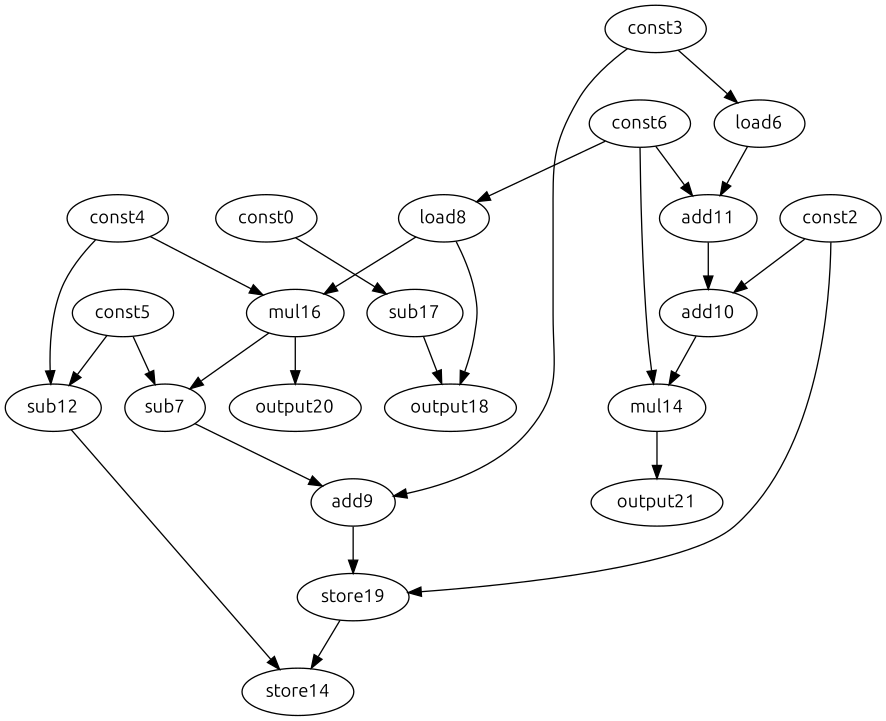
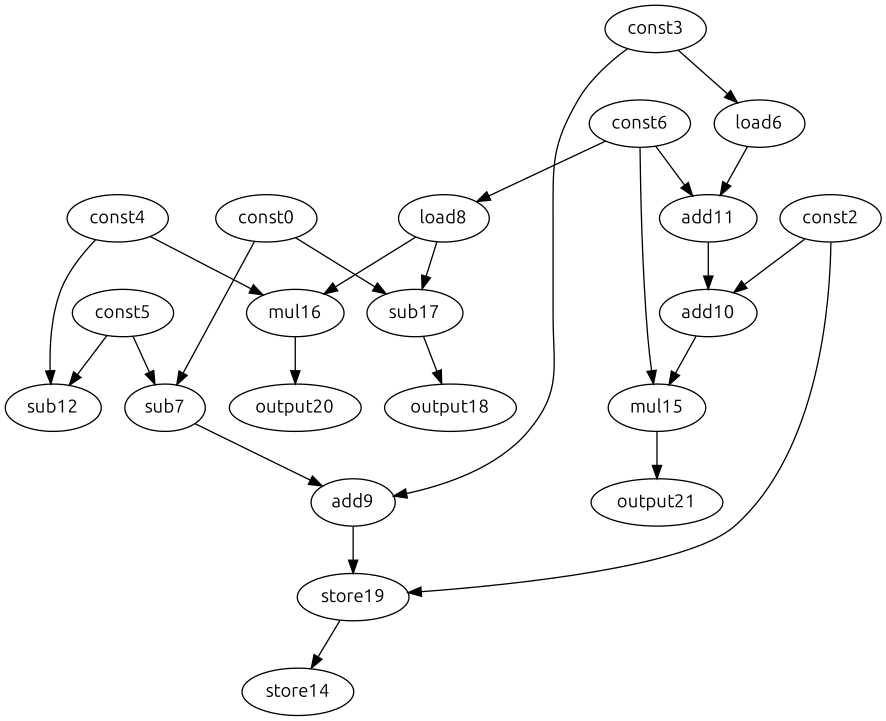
  digraph {
    fontname=Ubuntu
    node [fontname=Ubuntu opcode=const]
    edge [fontname=Ubuntu operand=0]
    sub7 [opcode=sub]
    const0
    sub17 [opcode=sub]
    add9 [opcode=add]
    output18 [opcode=output]
    n6 [label=const6]
    load8 [opcode=load]
    add11 [opcode=add]
-   mul15 [opcode=mul label=mul14]
+   mul15 [opcode=mul]
    mul16 [opcode=mul]
    n11 [label=add10 opcode=add]
    output21 [opcode=output]
    const2
    store19 [opcode=store]
    store14 [opcode=store]
    load6 [opcode=load]
    const3
    sub12 [opcode=sub]
    const4
    output20 [opcode=output]
    const5
    sub7 -> add9 [operand=1]
-   mul16 -> sub7
+   const0 -> sub7
    const0 -> sub17
    sub17 -> output18
    add9 -> store19
    n6 -> load8
    n6 -> add11
    n6 -> mul15
-   load8 -> output18 [operand=1]
+   load8 -> sub17 [operand=1]
    load8 -> mul16
    add11 -> n11 [operand=1]
    mul15 -> output21
    mul16 -> output20
    n11 -> mul15 [operand=1]
    const2 -> n11
    const2 -> store19 [operand=1]
    store19 -> store14
    load6 -> add11 [operand=1]
    const3 -> add9
    const3 -> load6
-   sub12 -> store14 [operand=1]
    const4 -> mul16 [operand=1]
    const4 -> sub12
    const5 -> sub7 [operand=1]
    const5 -> sub12 [operand=1]
  }
